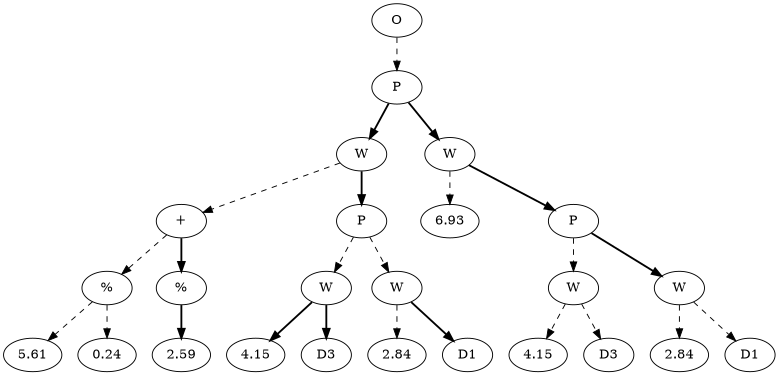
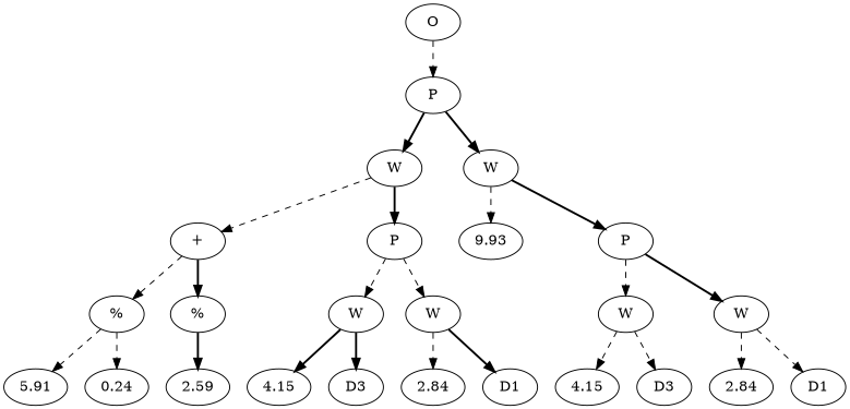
  digraph {
    edge [style=dashed]
    n1 [label=O]
    n2 [label=P]
    n3 [label=W]
    n4 [label=W]
    n5 [label="+"]
    n6 [label=P]
-   n7 [label=6.93]
+   n7 [label=9.93]
    n8 [label=P]
    n9 [label="%"]
    n10 [label="%"]
    n11 [label=W]
    n12 [label=W]
-   n13 [label=5.61]
+   n13 [label=5.91]
    n14 [label=0.24]
    n15 [label=2.59]
    n16 [label=4.15]
    n17 [label=D3]
    n18 [label=2.84]
    n19 [label=D1]
    n20 [label=W]
    n21 [label=W]
    n22 [label=4.15]
    n23 [label=D3]
    n24 [label=2.84]
    n25 [label=D1]
    n1 -> n2
    n2 -> n3 [style=bold]
    n2 -> n4 [style=bold]
    n3 -> n5
    n3 -> n6 [style=bold]
    n4 -> n7
    n4 -> n8 [style=bold]
    n5 -> n9
    n5 -> n10 [style=bold]
    n6 -> n11
    n6 -> n12
    n8 -> n20
    n8 -> n21 [style=bold]
    n9 -> n13
    n9 -> n14
    n10 -> n15 [style=bold]
    n11 -> n16 [style=bold]
    n11 -> n17 [style=bold]
    n12 -> n18
    n12 -> n19 [style=bold]
    n20 -> n22
    n20 -> n23
    n21 -> n24
    n21 -> n25
  }
